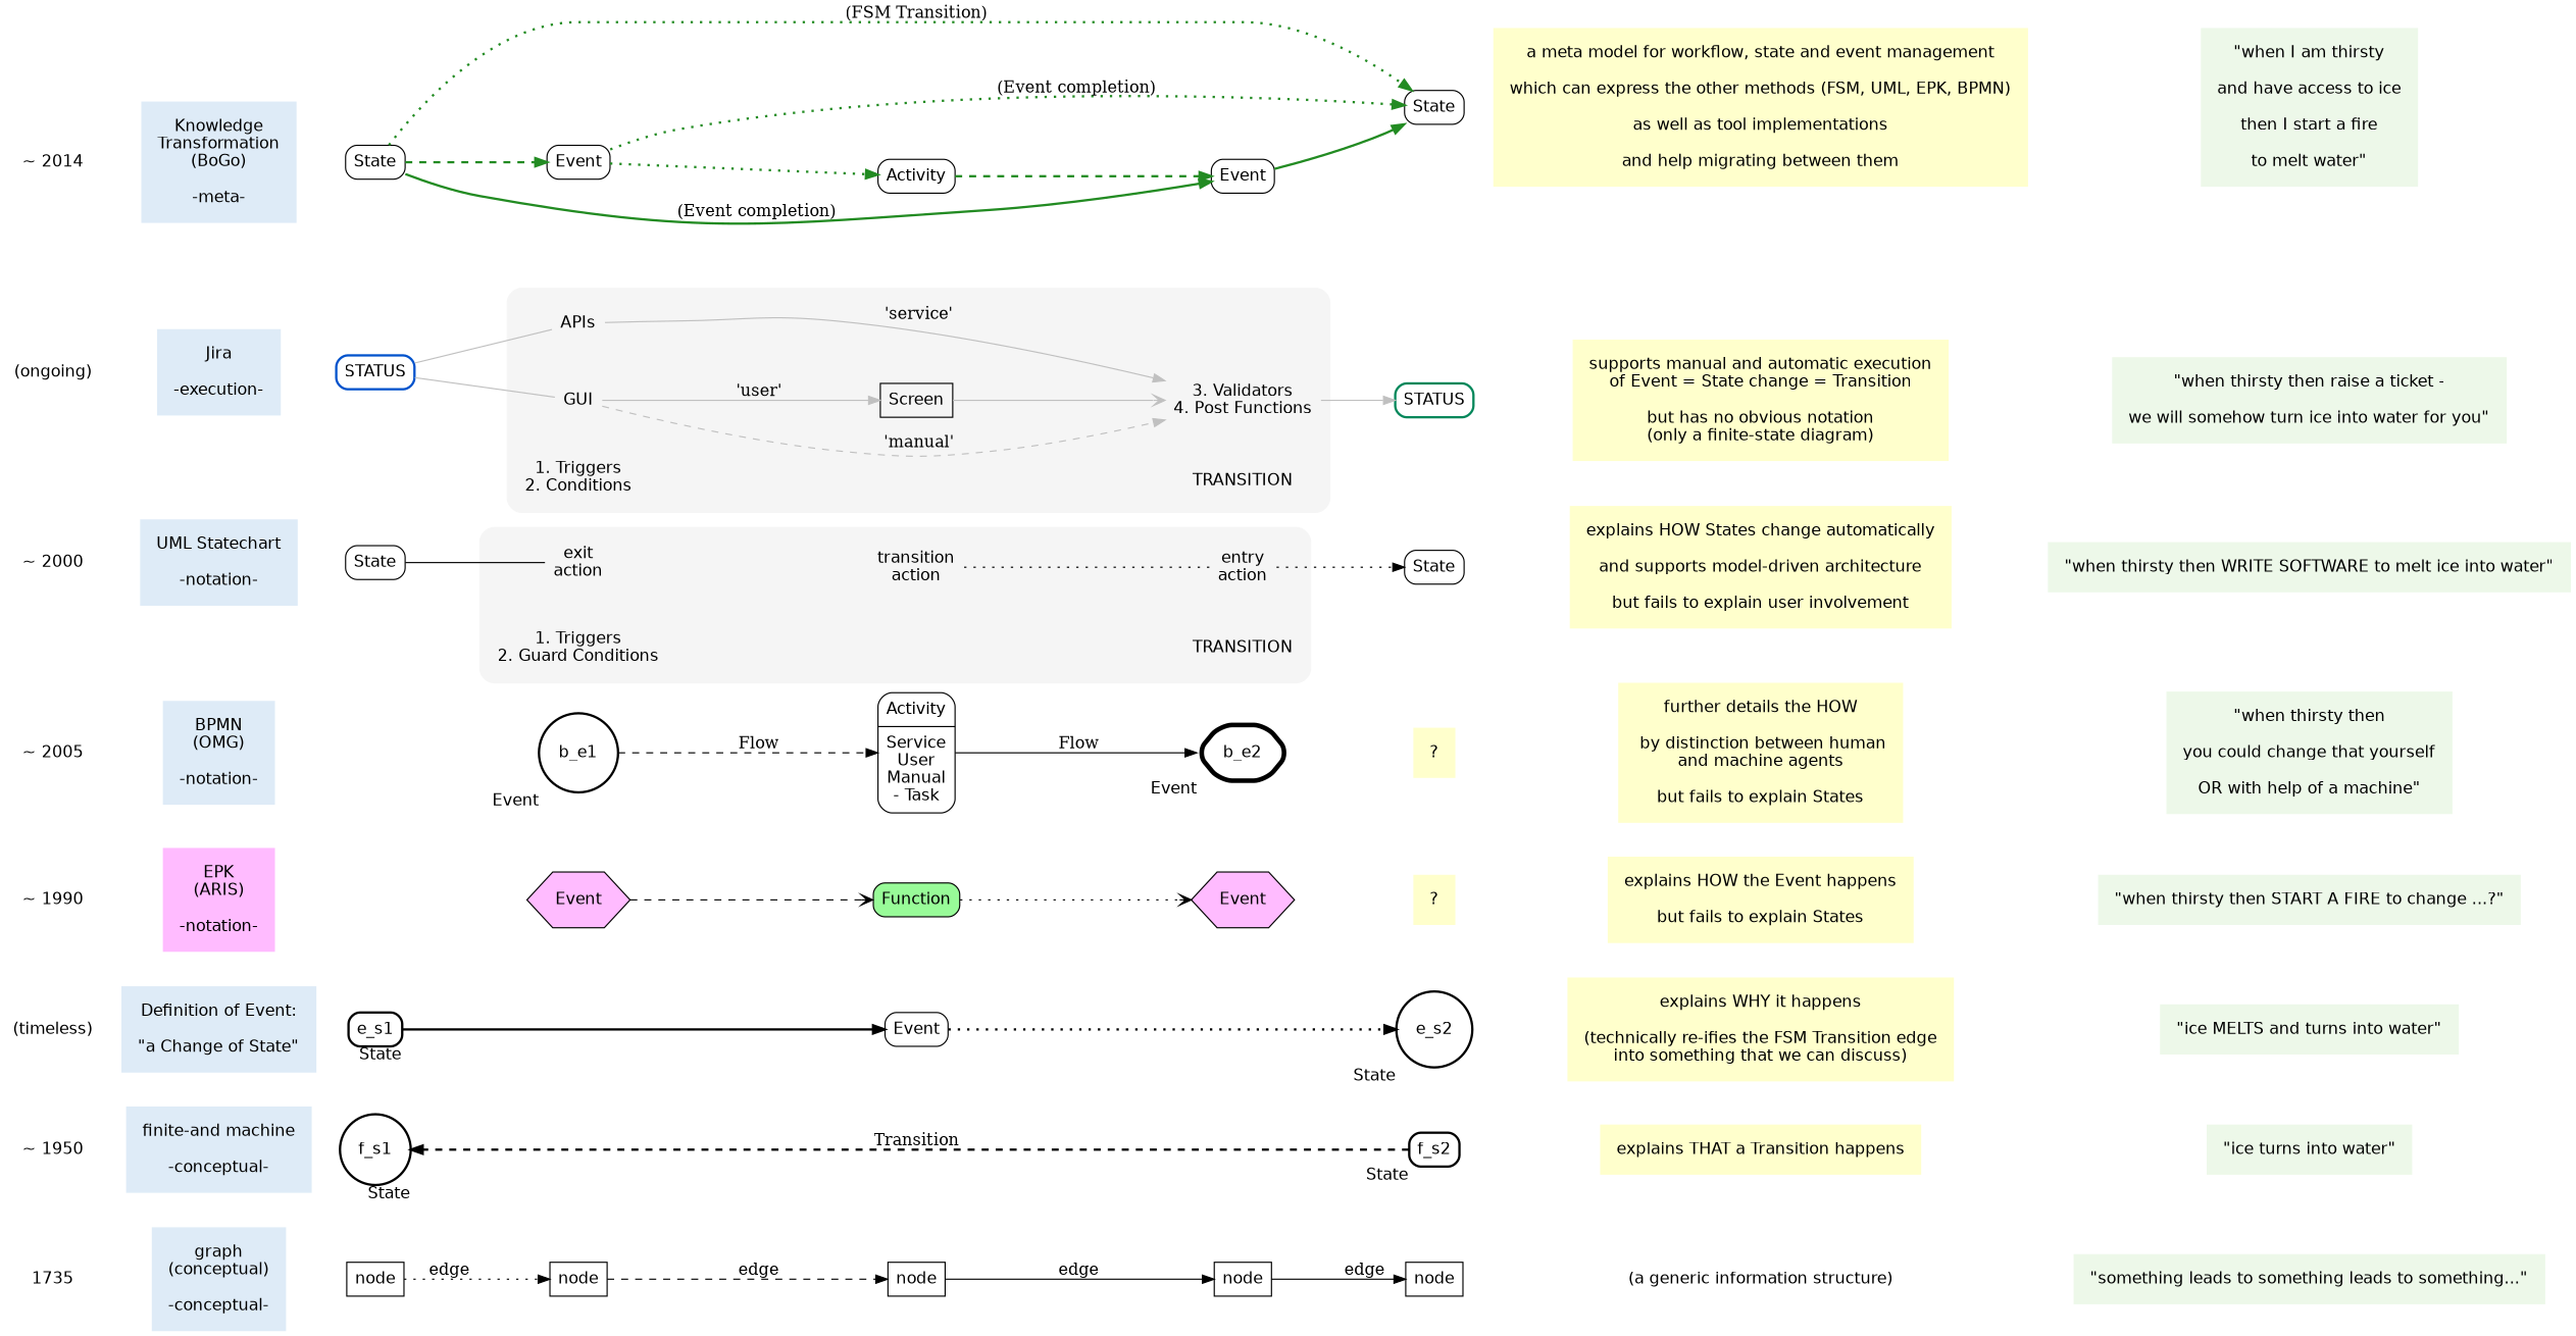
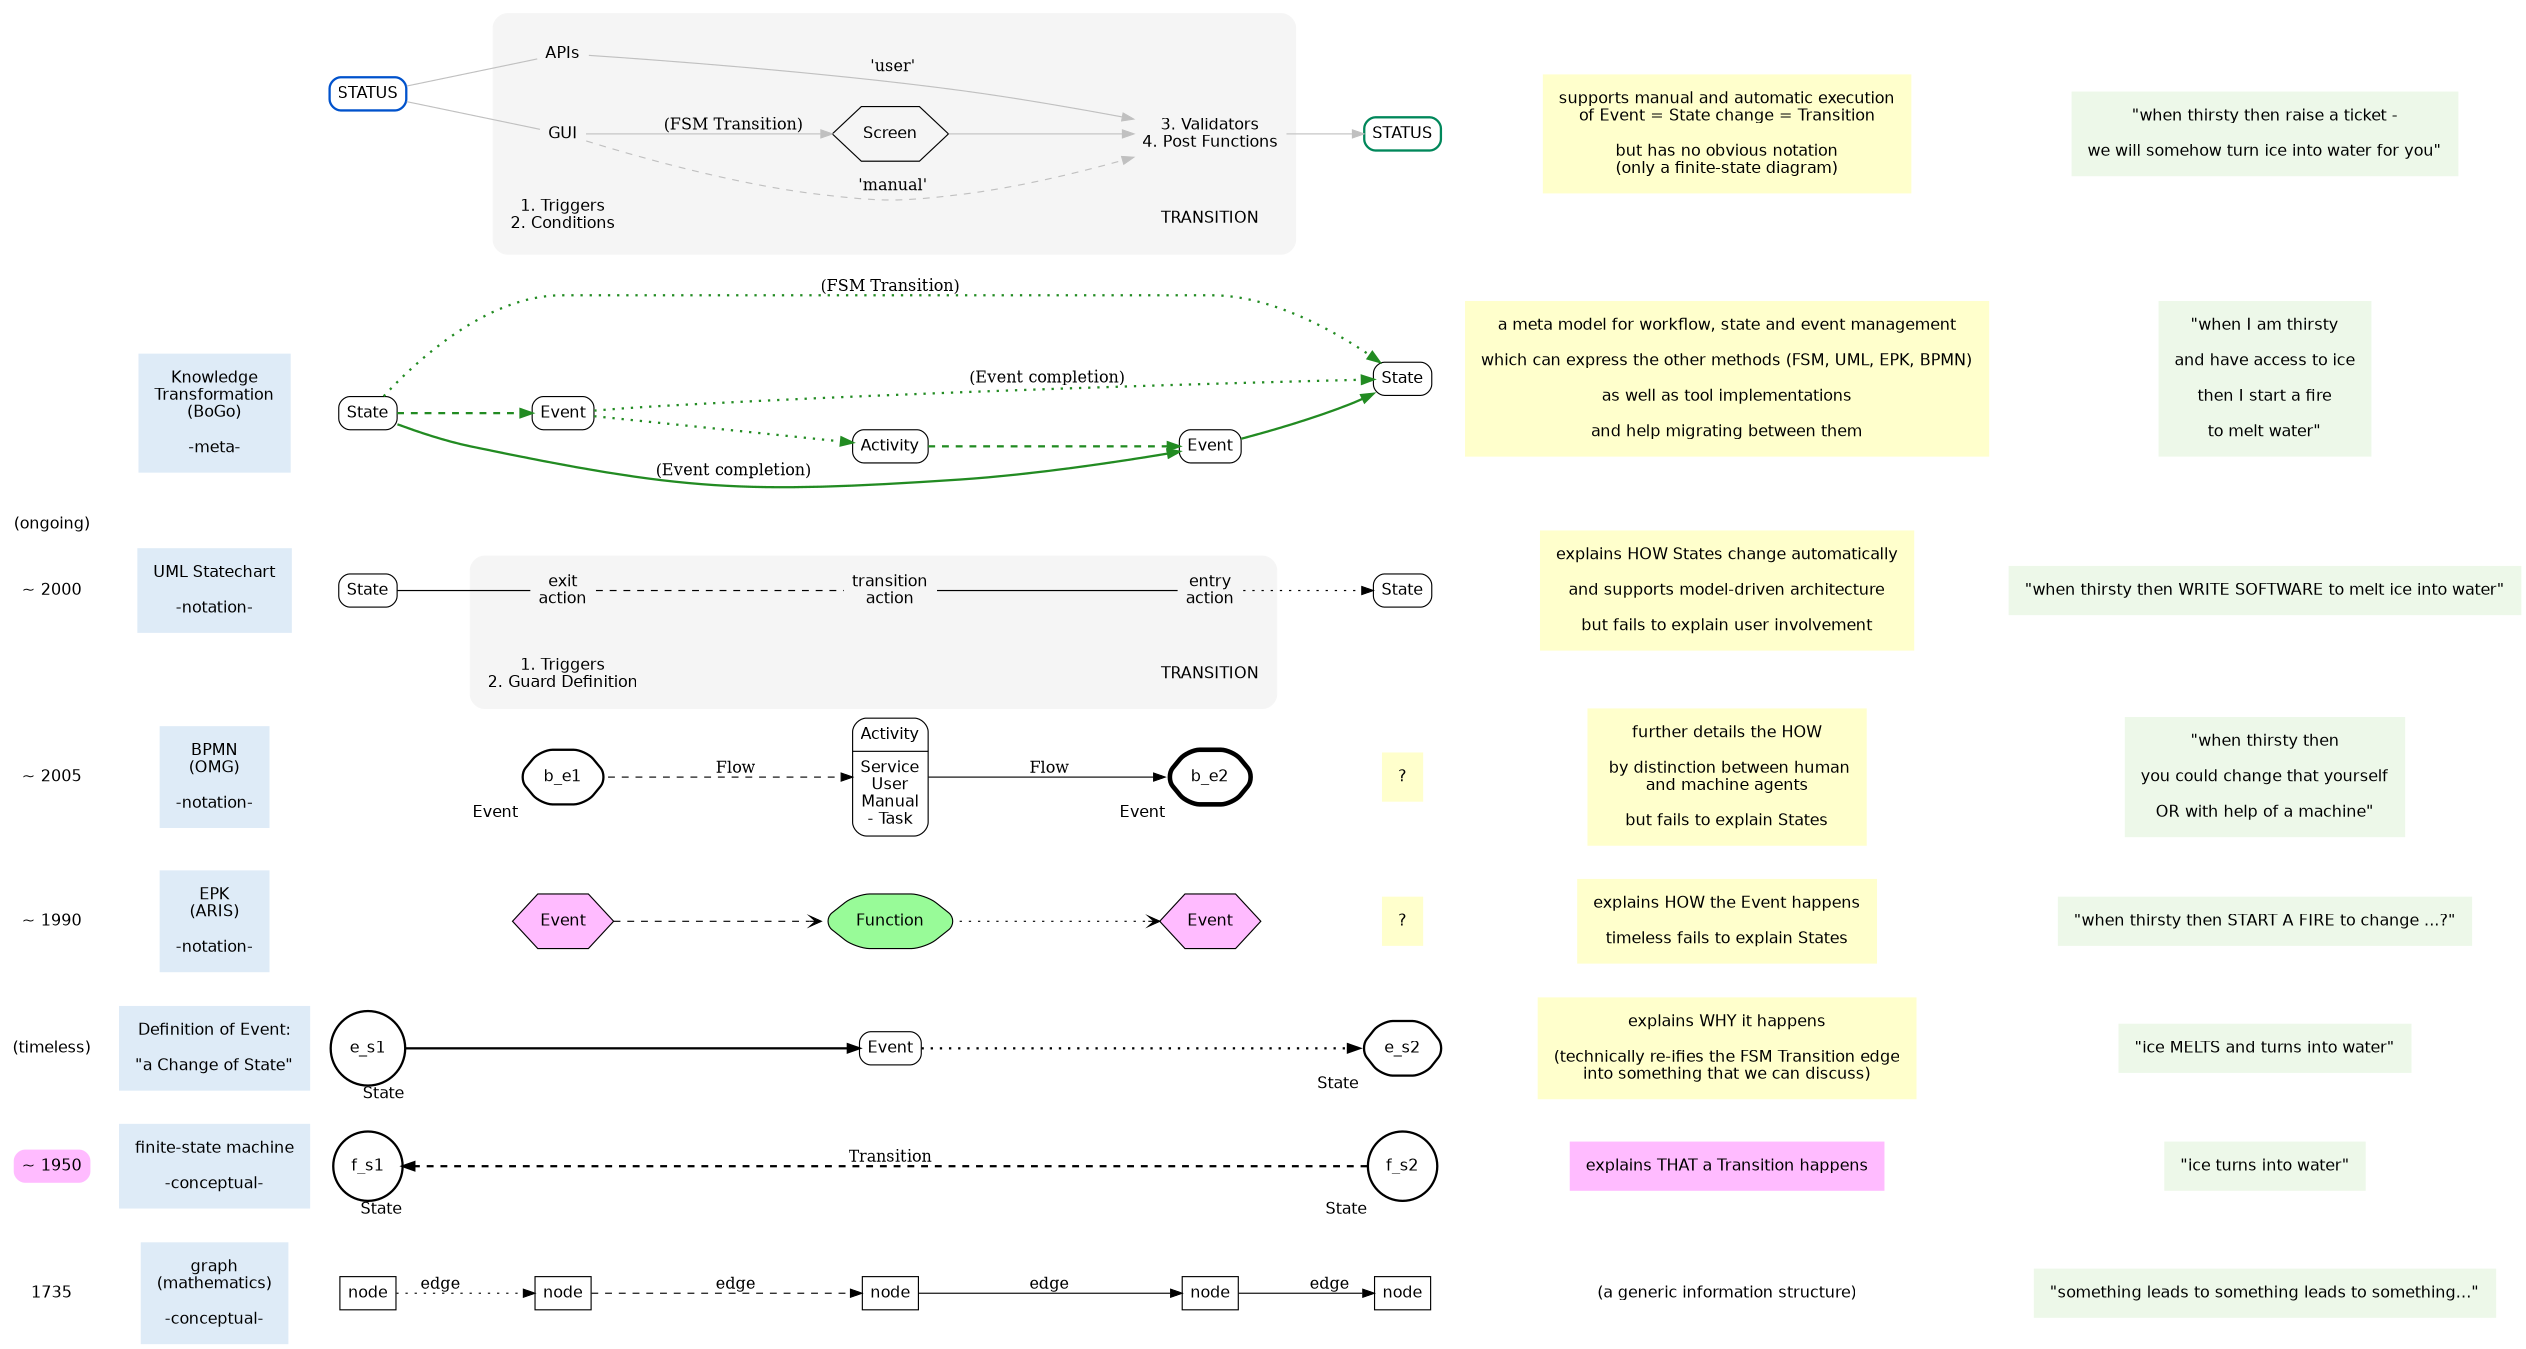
  digraph {
    color=whitesmoke
    fontname=Helvetica
    labelloc=b
    newrank=true
    nodesep=0.4
    rankdir=LR
    ranksep=0.2
    remincross=true
    splines=true
    style="filled,rounded"
    node [fillcolor=white fontname=Helvetica margin=0.1 shape=none style=filled]
    edge [style=invis]
-   n1 [fillcolor="#deebf7" height=0 label="graph\n(conceptual)\n\n-conceptual-" margin=0.2 width=0]
-   n2 [fillcolor="#deebf7" height=0 label="finite-and machine\n\n-conceptual-" margin=0.2 width=0]
+   n1 [fillcolor="#deebf7" height=0 label="graph\n(mathematics)\n\n-conceptual-" margin=0.2 width=0]
+   n2 [fillcolor="#deebf7" height=0 label="finite-state machine\n\n-conceptual-" margin=0.2 width=0]
    n3 [fillcolor="#deebf7" height=0 label="Definition of Event:\n\n\"a Change of State\"" margin=0.2 width=0]
-   n4 [fillcolor=plum1 height=0 label="EPK\n(ARIS)\n\n-notation-" margin=0.2 width=0]
+   n4 [fillcolor="#deebf7" height=0 label="EPK\n(ARIS)\n\n-notation-" margin=0.2 width=0]
    n5 [fillcolor="#deebf7" height=0 label="BPMN\n(OMG)\n\n-notation-" margin=0.2 width=0]
    n6 [fillcolor="#deebf7" height=0 label="UML Statechart\n\n-notation-" margin=0.2 width=0]
-   n7 [fillcolor="#deebf7" height=0 label="Jira\n\n-execution-" margin=0.2 width=0]
    n8 [fillcolor="#deebf7" height=0 label="Knowledge\nTransformation\n(BoGo)\n\n-meta-" margin=0.2 width=0]
    n9 [height=0 label=State shape=box style="filled,rounded" width=0]
    n10 [height=0 label=State shape=box style="filled,rounded" width=0]
    n11 [height=0 label=Event shape=box style="filled,rounded" width=0]
    n12 [height=0 label=Event shape=box style="filled,rounded" width=0]
-   b_e1 [height=0 penwidth=2 shape=circle style="filled,rounded" width=0.4 xlabel=Event]
+   b_e1 [height=0 penwidth=2 shape=hexagon style="filled,rounded" width=0.4 xlabel=Event]
    b_e2 [height=0 penwidth=4 shape=hexagon style="filled,rounded" width=0.4 xlabel=Event]
    n15 [fillcolor=plum1 height=0 label=Event shape=hexagon width=0]
    n16 [fillcolor=plum1 height=0 label=Event shape=hexagon width=0]
    n17 [height=0 label="node" shape=box style=none width=0]
    n18 [height=0 label="node" shape=box style=none width=0]
    n19 [height=0 label="node" shape=box style=none width=0]
    n20 [height=0 label="node" shape=box style=none width=0]
    n21 [height=0 label="node" shape=box style=none width=0]
    n22 [color="#0052cc" height=0 label=STATUS penwidth=2 shape=box style="filled,rounded" width=0]
    n23 [color="#00875a" height=0 label=STATUS penwidth=2 shape=box style="filled,rounded" width=0]
    f_s1 [height=0 penwidth=2 shape=circle style="filled,rounded" width=0.4 xlabel=State]
-   f_s2 [height=0 penwidth=2 shape=box style="filled,rounded" width=0.4 xlabel=State]
-   e_s1 [height=0 penwidth=2 shape=box style="filled,rounded" width=0.4 xlabel=State]
-   e_s2 [height=0 penwidth=2 shape=circle style="filled,rounded" width=0.4 xlabel=State]
+   f_s2 [height=0 penwidth=2 shape=circle style="filled,rounded" width=0.4 xlabel=State]
+   e_s1 [height=0 penwidth=2 shape=circle style="filled,rounded" width=0.4 xlabel=State]
+   e_s2 [height=0 penwidth=2 shape=hexagon style="filled,rounded" width=0.4 xlabel=State]
    n28 [height=0 label=State shape=box style="filled,rounded" width=0]
    n29 [height=0 label=State shape=box style="filled,rounded" width=0]
    n30 [fillcolor="#edf8e9" height=0 label="\"something leads to something leads to something...\"" margin=0.2 width=0]
    n31 [fillcolor="#edf8e9" height=0 label="\"ice turns into water\"" margin=0.2 width=0]
    n32 [fillcolor="#edf8e9" height=0 label="\"ice MELTS and turns into water\"" margin=0.2 width=0]
    n33 [fillcolor="#edf8e9" height=0 label="\"when thirsty then START A FIRE to change ...?\"" margin=0.2 width=0]
    n34 [fillcolor="#edf8e9" height=0 label="\"when thirsty then\n\nyou could change that yourself\n\nOR with help of a machine\"" margin=0.2 width=0]
    n35 [fillcolor="#edf8e9" height=0 label="\"when thirsty then WRITE SOFTWARE to melt ice into water\"" margin=0.2 width=0]
    n36 [fillcolor="#edf8e9" height=0 label="\"when thirsty then raise a ticket -\n\nwe will somehow turn ice into water for you\"" margin=0.2 width=0]
    n37 [fillcolor="#edf8e9" height=0 label="\"when I am thirsty\n\nand have access to ice\n\nthen I start a fire\n\nto melt water\"" margin=0.2 width=0]
    n38 [fillcolor="#ffffcc" height=0 label="?" margin=0.2 width=0]
    n39 [fillcolor="#ffffcc" height=0 label="?" margin=0.2 width=0]
    n40 [fillcolor="#ffffcc" height=0 label="a meta model for workflow, state and event management\n\nwhich can express the other methods (FSM, UML, EPK, BPMN)\n\nas well as tool implementations\n\nand help migrating between them" margin=0.2 width=0]
    n41 [fillcolor="#ffffcc" height=0 label="(a generic information structure)" margin=0.2 style=none width=0]
    n42 [fillcolor="#ffffcc" height=0 label="supports manual and automatic execution\nof Event = State change = Transition\n\nbut has no obvious notation\n(only a finite-state diagram)" margin=0.2 width=0]
-   n43 [fillcolor="#ffffcc" height=0 label="explains THAT a Transition happens" margin=0.2 width=0]
+   n43 [fillcolor=plum1 height=0 label="explains THAT a Transition happens" margin=0.2 width=0]
    n44 [fillcolor="#ffffcc" height=0 label="explains WHY it happens\n\n(technically re-ifies the FSM Transition edge\ninto something that we can discuss)" margin=0.2 width=0]
    n45 [fillcolor="#ffffcc" height=0 label="explains HOW States change automatically\n\nand supports model-driven architecture\n\nbut fails to explain user involvement" margin=0.2 width=0]
-   n46 [fillcolor="#ffffcc" height=0 label="explains HOW the Event happens\n\nbut fails to explain States" margin=0.2 width=0]
+   n46 [fillcolor="#ffffcc" height=0 label="explains HOW the Event happens\n\ntimeless fails to explain States" margin=0.2 width=0]
    n47 [fillcolor="#ffffcc" height=0 label="further details the HOW\n\n by distinction between human\nand machine agents\n\nbut fails to explain States" margin=0.2 width=0]
    n48 [height=0 label=Activity shape=box style="filled,rounded" width=0]
-   "~ 2014" [height=0 style="filled,rounded" width=0]
    n50 [height=0 label=APIs style=none width=0]
    n51 [height=0 label=GUI style=none width=0]
    n52 [height=0 label="3. Validators\n4. Post Functions" style=none width=0]
-   n53 [height=0 label=Screen shape=box style=none width=0]
+   n53 [height=0 label=Screen shape=hexagon style=none width=0]
    "(ongoing)" [height=0 style="filled,rounded" width=0]
    n55 [height=0 label="exit\naction" style=none width=0]
    n56 [height=0 label="entry\naction" style=none width=0]
    n57 [height=0 label="Activity | Service\nUser\nManual\n- Task" shape=record style="filled,rounded" width=0]
-   n58 [fillcolor=palegreen height=0 label=Function shape=box style="filled,rounded" width=0]
+   n58 [fillcolor=palegreen height=0 label=Function shape=hexagon style="filled,rounded" width=0]
    n59 [height=0 label=Event shape=box style="filled,rounded" width=0]
    n60 [height=0 label="transition\naction" style=none width=0]
    n61 [height=0 label=TRANSITION style=none width=0]
    n62 [height=0 label=TRANSITION style=none width=0]
    n63 [height=0 label="1. Triggers\n2. Conditions" style=none width=0]
-   n64 [height=0 label="1. Triggers\n2. Guard Conditions" style=none width=0]
+   n64 [height=0 label="1. Triggers\n2. Guard Definition" style=none width=0]
    "~ 2000" [height=0 style="filled,rounded" width=0]
    "~ 2005" [height=0 style="filled,rounded" width=0]
    "~ 1990" [height=0 style="filled,rounded" width=0]
    "(timeless)" [height=0 style="filled,rounded" width=0]
-   "~ 1950" [height=0 style="filled,rounded" width=0]
+   "~ 1950" [fillcolor=plum1 height=0 style="filled,rounded" width=0]
    1735 [height=0 style="filled,rounded" width=0]
    subgraph sub_1 {
      n1
      n2
      n3
      n4
      n5
      n6
-     n7
      n8
    }
    subgraph sub_2 {
      n9
      n10
    }
    subgraph sub_3 {
      n11
      n12
    }
    subgraph sub_4 {
      b_e1
      b_e2
    }
    subgraph sub_5 {
      n15
      n16
    }
    subgraph sub_6 {
      n17
      n18
      n19
      n20
      n21
    }
    subgraph sub_7 {
      n22
      n23
    }
    subgraph sub_8 {
      f_s1
      f_s2
    }
    subgraph sub_9 {
      e_s1
      e_s2
    }
    subgraph sub_10 {
      n28
      n29
    }
    subgraph sub_11 {
      n30
      n31
      n32
      n33
      n34
      n35
      n36
      n37
    }
    subgraph sub_12 {
      n10
      b_e2
      n16
      n21
      n23
      f_s2
      e_s2
      n29
      n30
      n31
      n32
      n33
      n34
      n35
      n36
      n37
      n40
      n41
      n42
      n43
      n44
      n45
      n46
      n47
      subgraph sub_13 {
        n38
        n39
      }
    }
    subgraph sub_14 {
      n8
      n9
      n10
      n11
      n12
      n48
-     "~ 2014"
    }
    subgraph sub_15 {
-     n7
      n22
      n23
      n50
      n51
      n52
      n53
      "(ongoing)"
    }
    subgraph sub_16 {
      rank=same
      n2
      n4
      n5
      n6
-     n7
      n8
    }
    subgraph sub_17 {
      rank=same
      n11
      b_e1
      n15
      n50
      n51
      n55
    }
    subgraph sub_18 {
      rank=same
      n12
      b_e2
      n16
      n56
    }
    subgraph sub_19 {
      rank=same
      n9
      n22
      f_s1
      e_s1
      n28
    }
    subgraph sub_20 {
      rank=same
      n10
      n23
      f_s2
      e_s2
      n29
    }
    subgraph sub_21 {
      rank=same
      n48
      n53
      n57
      n58
      n59
      n60
    }
    subgraph sub_22 {
      rank=same
      n52
      n61
      n62
    }
    subgraph sub_23 {
      rank=same
      n50
      n63
      n64
    }
    subgraph cluster_24 {
      n50
      n51
      n52
      n53
      n61
      n63
    }
    subgraph cluster_25 {
      n55
      n56
      n60
      n62
      n64
    }
    n1 -> n17
    n2 -> f_s1
    n3 -> e_s1
    n4 -> n15
    n5 -> b_e1
    n6 -> n28
-   n7 -> n22 [color=gray]
    n8 -> n9 [color=forestgreen penwidth=2]
    n9 -> n10 [color=forestgreen label="(FSM Transition)" penwidth=2 style=dotted]
    n9 -> n11 [color=forestgreen penwidth=2 style=dashed]
    n9 -> n12 [color=forestgreen label="(Event completion)" penwidth=2 style=solid]
    n10 -> n40
    n11 -> n10 [color=forestgreen label="(Event completion)" penwidth=2 style=dotted]
    n11 -> n48 [color=forestgreen penwidth=2 style=dotted]
    n12 -> n10 [color=forestgreen penwidth=2 style=solid]
    b_e1 -> n57 [label=" Flow" style=dashed]
    b_e2 -> n39
    n15 -> n58 [arrowhead=vee style=dashed]
    n16 -> n38
    n17 -> n18 [label=" edge" style=dotted]
    n18 -> n19 [label=" edge" style=dashed]
    n19 -> n20 [label=" edge" style=solid]
    n20 -> n21 [label=" edge" style=solid]
    n21 -> n41
    n22 -> n50 [arrowhead=none color=gray style=solid]
    n22 -> n51 [arrowhead=none color=gray style=solid]
    n23 -> n42
    f_s2 -> f_s1 [label=Transition penwidth=2 style=dashed]
    f_s2 -> n43
    e_s1 -> n59 [penwidth=2 style=solid]
    e_s2 -> n44
    n28 -> n55 [arrowhead=none style=solid]
    n29 -> n45
    n38 -> n46
    n39 -> n47
    n40 -> n37
    n41 -> n30
    n42 -> n36
    n43 -> n31
    n44 -> n32
    n45 -> n35
    n46 -> n33
    n47 -> n34
    n48 -> n12 [color=forestgreen penwidth=2 style=dashed]
-   "~ 2014" -> n8 [color=forestgreen penwidth=2]
-   n50 -> n52 [arrowhead=normal color=gray label=" 'service'" style=solid]
+   n50 -> n52 [arrowhead=normal color=gray label=" 'user'" style=solid]
    n51 -> n52 [arrowhead=normal color=gray label=" 'manual'" style=dashed]
-   n51 -> n53 [arrowhead=normal color=gray label=" 'user'" style=solid]
+   n51 -> n53 [arrowhead=normal color=gray label="(FSM Transition)" style=solid]
    n52 -> n23 [arrowhead=normal color=gray style=solid]
-   n53 -> n52 [arrowhead=vee color=gray style=solid]
-   "(ongoing)" -> n7 [color=gray]
+   n53 -> n52 [arrowhead=normal color=gray style=solid]
+   n55 -> n60 [arrowhead=none style=dashed]
    n56 -> n29 [style=dotted]
    n57 -> b_e2 [label=" Flow" style=solid]
    n58 -> n16 [arrowhead=vee style=dotted]
    n59 -> e_s2 [penwidth=2 style=dotted]
-   n60 -> n56 [arrowhead=none style=dotted]
+   n60 -> n56 [arrowhead=none style=solid]
    "~ 2000" -> n6
    "~ 2005" -> n5
    "~ 1990" -> n4
    "(timeless)" -> n3
    "~ 1950" -> n2
    1735 -> n1
  }
